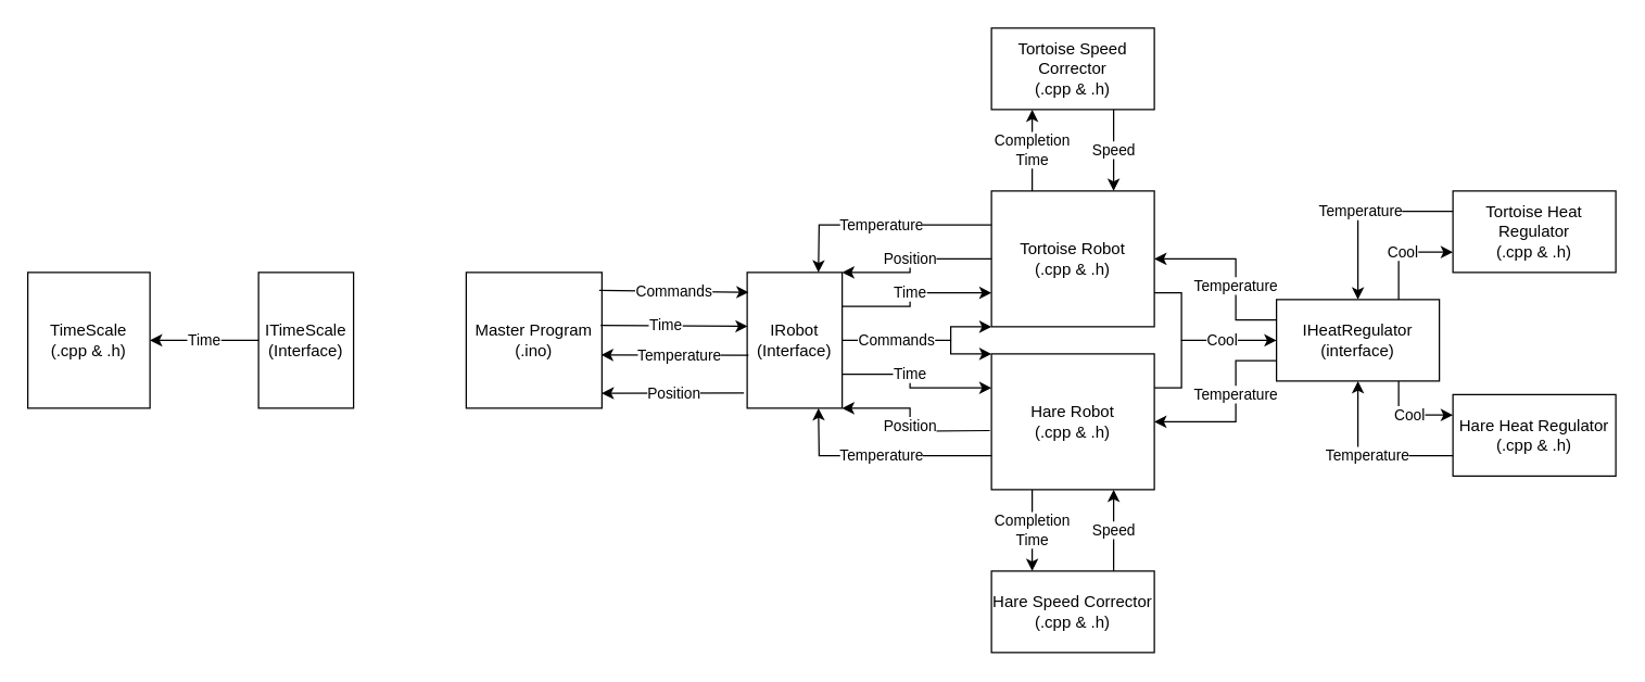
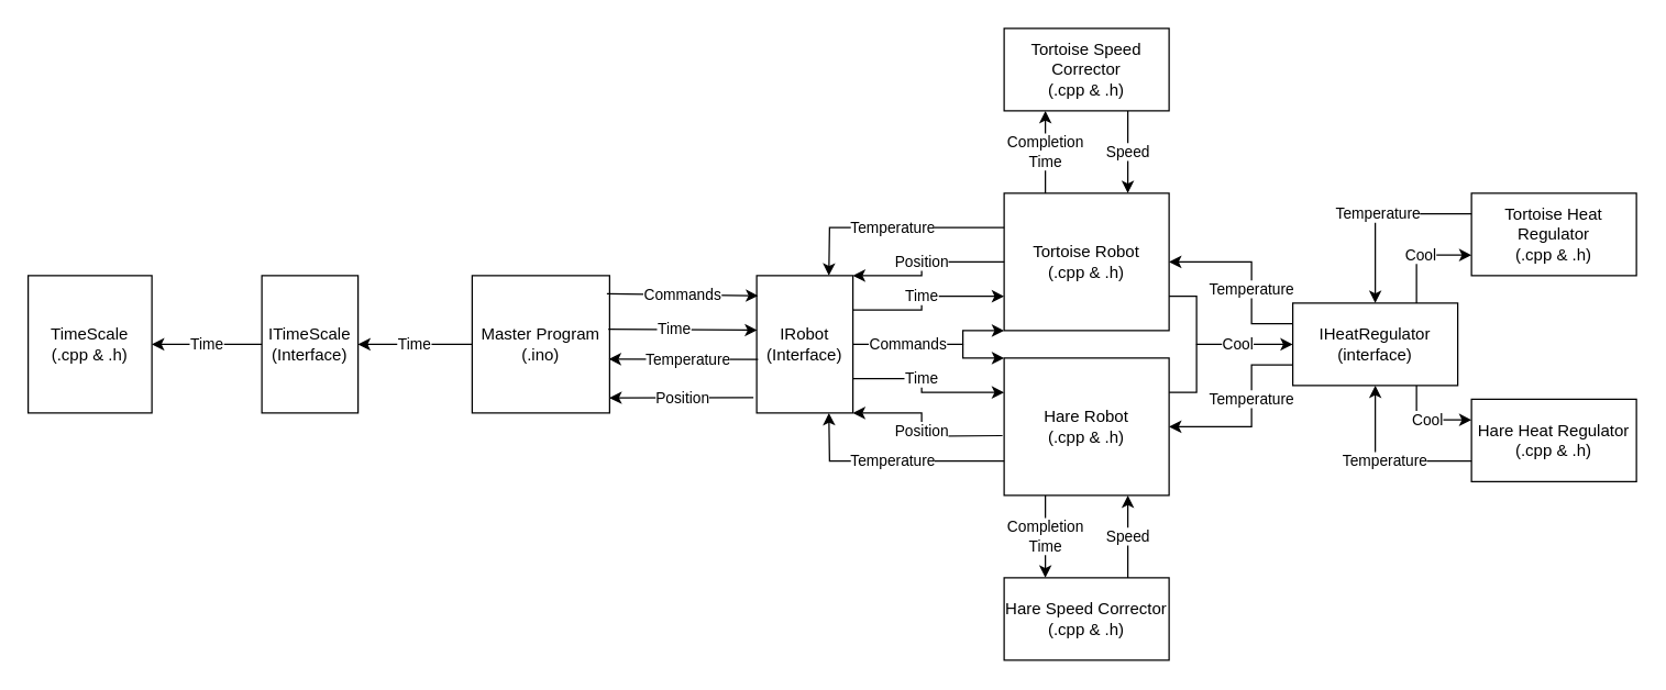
  <mxCell id="0" />
  <mxCell id="1" parent="0" />
  <mxCell id="2" value="Master Program (.ino)" style="whiteSpace=wrap;html=1;aspect=fixed;" parent="1" vertex="1"><mxGeometry x="343" y="200" width="100" height="100" as="geometry" /></mxCell>
  <mxCell id="3" value="Commands" style="edgeStyle=orthogonalEdgeStyle;rounded=0;orthogonalLoop=1;jettySize=auto;html=1;exitX=1;exitY=0.5;exitDx=0;exitDy=0;entryX=0;entryY=1;entryDx=0;entryDy=0;" parent="1" source="4" target="5" edge="1"><mxGeometry x="-0.333" relative="1" as="geometry"><Array as="points"><mxPoint x="700" y="250" /><mxPoint x="700" y="240" /></Array><mxPoint as="offset" /></mxGeometry></mxCell>
  <mxCell id="4" value="IRobot&lt;br&gt;(Interface)" style="rounded=0;whiteSpace=wrap;html=1;" parent="1" vertex="1"><mxGeometry x="550" y="200" width="70" height="100" as="geometry" /></mxCell>
  <mxCell id="5" value="Tortoise Robot&lt;br&gt;(.cpp &amp;amp; .h)" style="rounded=0;whiteSpace=wrap;html=1;" parent="1" vertex="1"><mxGeometry x="730" y="140" width="120" height="100" as="geometry" /></mxCell>
  <mxCell id="6" value="Hare Robot&lt;br&gt;(.cpp &amp;amp; .h)" style="rounded=0;whiteSpace=wrap;html=1;" parent="1" vertex="1"><mxGeometry x="730" y="260" width="120" height="100" as="geometry" /></mxCell>
  <mxCell id="7" value="IHeatRegulator&lt;br&gt;(interface)" style="rounded=0;whiteSpace=wrap;html=1;" parent="1" vertex="1"><mxGeometry x="940" y="220" width="120" height="60" as="geometry" /></mxCell>
  <mxCell id="8" value="Hare Heat Regulator&lt;br&gt;(.cpp &amp;amp; .h)" style="rounded=0;whiteSpace=wrap;html=1;" parent="1" vertex="1"><mxGeometry x="1070" y="290" width="120" height="60" as="geometry" /></mxCell>
  <mxCell id="9" value="Tortoise Heat Regulator&lt;br&gt;(.cpp &amp;amp; .h)" style="rounded=0;whiteSpace=wrap;html=1;" parent="1" vertex="1"><mxGeometry x="1070" y="140" width="120" height="60" as="geometry" /></mxCell>
  <mxCell id="10" value="Tortoise Speed Corrector&lt;br&gt;(.cpp &amp;amp; .h)" style="rounded=0;whiteSpace=wrap;html=1;" parent="1" vertex="1"><mxGeometry x="730" y="20" width="120" height="60" as="geometry" /></mxCell>
  <mxCell id="11" value="Hare Speed Corrector&lt;br&gt;(.cpp &amp;amp; .h)" style="rounded=0;whiteSpace=wrap;html=1;" parent="1" vertex="1"><mxGeometry x="730" y="420" width="120" height="60" as="geometry" /></mxCell>
  <mxCell id="12" value="ITimeScale&lt;br&gt;(Interface)" style="rounded=0;whiteSpace=wrap;html=1;" parent="1" vertex="1"><mxGeometry x="190" y="200" width="70" height="100" as="geometry" /></mxCell>
  <mxCell id="13" value="TimeScale&lt;br&gt;(.cpp &amp;amp; .h)" style="rounded=0;whiteSpace=wrap;html=1;" parent="1" vertex="1"><mxGeometry x="20" y="200" width="90" height="100" as="geometry" /></mxCell>
+ <mxCell id="14" value="Time" style="endArrow=classic;html=1;exitX=0;exitY=0.5;exitDx=0;exitDy=0;entryX=1;entryY=0.5;entryDx=0;entryDy=0;" parent="1" source="2" target="12" edge="1"><mxGeometry width="50" height="50" relative="1" as="geometry"><mxPoint x="20" y="550" as="sourcePoint" /><mxPoint x="300" y="240" as="targetPoint" /></mxGeometry></mxCell>
  <mxCell id="15" value="Time" style="endArrow=classic;html=1;entryX=1;entryY=0.5;entryDx=0;entryDy=0;exitX=0;exitY=0.5;exitDx=0;exitDy=0;" parent="1" source="12" target="13" edge="1"><mxGeometry width="50" height="50" relative="1" as="geometry"><mxPoint x="150" y="220" as="sourcePoint" /><mxPoint x="150" y="280" as="targetPoint" /></mxGeometry></mxCell>
  <mxCell id="16" value="Commands" style="endArrow=classic;html=1;entryX=0.015;entryY=0.146;entryDx=0;entryDy=0;exitX=0.98;exitY=0.132;exitDx=0;exitDy=0;exitPerimeter=0;entryPerimeter=0;" parent="1" source="2" target="4" edge="1"><mxGeometry width="50" height="50" relative="1" as="geometry"><mxPoint x="20" y="550" as="sourcePoint" /><mxPoint x="70" y="500" as="targetPoint" /></mxGeometry></mxCell>
  <mxCell id="17" value="Position" style="endArrow=classic;html=1;entryX=0.998;entryY=0.89;entryDx=0;entryDy=0;exitX=-0.034;exitY=0.887;exitDx=0;exitDy=0;entryPerimeter=0;exitPerimeter=0;" parent="1" source="4" target="2" edge="1"><mxGeometry width="50" height="50" relative="1" as="geometry"><mxPoint x="490" y="270" as="sourcePoint" /><mxPoint x="70" y="500" as="targetPoint" /></mxGeometry></mxCell>
  <mxCell id="18" value="Temperature" style="endArrow=classic;html=1;entryX=0.994;entryY=0.608;entryDx=0;entryDy=0;entryPerimeter=0;" parent="1" target="2" edge="1"><mxGeometry x="-0.061" width="50" height="50" relative="1" as="geometry"><mxPoint x="551" y="261" as="sourcePoint" /><mxPoint x="453" y="285" as="targetPoint" /><mxPoint as="offset" /></mxGeometry></mxCell>
  <mxCell id="19" value="" style="endArrow=classic;html=1;entryX=0;entryY=0;entryDx=0;entryDy=0;rounded=0;" parent="1" target="6" edge="1"><mxGeometry width="50" height="50" relative="1" as="geometry"><mxPoint x="700" y="250" as="sourcePoint" /><mxPoint x="740" y="300" as="targetPoint" /><Array as="points"><mxPoint x="700" y="260" /></Array></mxGeometry></mxCell>
  <mxCell id="20" value="Completion&lt;br&gt;Time" style="endArrow=classic;html=1;entryX=0.25;entryY=0;entryDx=0;entryDy=0;exitX=0.25;exitY=1;exitDx=0;exitDy=0;" parent="1" source="6" target="11" edge="1"><mxGeometry width="50" height="50" relative="1" as="geometry"><mxPoint x="350" y="550" as="sourcePoint" /><mxPoint x="400" y="500" as="targetPoint" /></mxGeometry></mxCell>
  <mxCell id="21" value="Speed" style="endArrow=classic;html=1;entryX=0.75;entryY=1;entryDx=0;entryDy=0;exitX=0.75;exitY=0;exitDx=0;exitDy=0;" parent="1" source="11" target="6" edge="1"><mxGeometry width="50" height="50" relative="1" as="geometry"><mxPoint x="350" y="550" as="sourcePoint" /><mxPoint x="400" y="500" as="targetPoint" /></mxGeometry></mxCell>
  <mxCell id="22" value="Completion&lt;br&gt;Time" style="endArrow=classic;html=1;entryX=0.25;entryY=1;entryDx=0;entryDy=0;exitX=0.25;exitY=0;exitDx=0;exitDy=0;" parent="1" source="5" target="10" edge="1"><mxGeometry width="50" height="50" relative="1" as="geometry"><mxPoint x="710" y="120" as="sourcePoint" /><mxPoint x="745" y="240" as="targetPoint" /><Array as="points"><mxPoint x="760" y="110" /></Array></mxGeometry></mxCell>
  <mxCell id="23" value="Speed" style="endArrow=classic;html=1;entryX=0.75;entryY=0;entryDx=0;entryDy=0;exitX=0.75;exitY=1;exitDx=0;exitDy=0;" parent="1" source="10" target="5" edge="1"><mxGeometry width="50" height="50" relative="1" as="geometry"><mxPoint x="857.5" y="260" as="sourcePoint" /><mxPoint x="850" y="200" as="targetPoint" /></mxGeometry></mxCell>
  <mxCell id="24" value="Cool" style="endArrow=classic;html=1;entryX=0;entryY=0.5;entryDx=0;entryDy=0;exitX=1;exitY=0.75;exitDx=0;exitDy=0;rounded=0;" parent="1" source="5" target="7" edge="1"><mxGeometry x="0.36" width="50" height="50" relative="1" as="geometry"><mxPoint x="890" y="250" as="sourcePoint" /><mxPoint x="910" y="300" as="targetPoint" /><Array as="points"><mxPoint x="870" y="215" /><mxPoint x="870" y="250" /></Array><mxPoint as="offset" /></mxGeometry></mxCell>
  <mxCell id="25" value="" style="endArrow=none;html=1;exitX=1;exitY=0.25;exitDx=0;exitDy=0;strokeColor=#000000;rounded=0;" parent="1" source="6" edge="1"><mxGeometry width="50" height="50" relative="1" as="geometry"><mxPoint x="850" y="320" as="sourcePoint" /><mxPoint x="870" y="250" as="targetPoint" /><Array as="points"><mxPoint x="870" y="285" /></Array></mxGeometry></mxCell>
  <mxCell id="26" value="Temperature" style="endArrow=classic;html=1;strokeColor=#000000;exitX=0;exitY=0.75;exitDx=0;exitDy=0;entryX=1;entryY=0.5;entryDx=0;entryDy=0;rounded=0;" parent="1" source="7" target="6" edge="1"><mxGeometry x="-0.185" width="50" height="50" relative="1" as="geometry"><mxPoint x="900" y="300" as="sourcePoint" /><mxPoint x="920" y="340" as="targetPoint" /><Array as="points"><mxPoint x="910" y="265" /><mxPoint x="910" y="310" /></Array><mxPoint as="offset" /></mxGeometry></mxCell>
  <mxCell id="27" value="Temperature" style="endArrow=classic;html=1;strokeColor=#000000;exitX=0;exitY=0.25;exitDx=0;exitDy=0;entryX=1;entryY=0.5;entryDx=0;entryDy=0;rounded=0;" parent="1" source="7" target="5" edge="1"><mxGeometry x="-0.185" width="50" height="50" relative="1" as="geometry"><mxPoint x="970" y="120" as="sourcePoint" /><mxPoint x="880" y="165" as="targetPoint" /><Array as="points"><mxPoint x="910" y="235" /><mxPoint x="910" y="190" /></Array><mxPoint as="offset" /></mxGeometry></mxCell>
  <mxCell id="28" value="Time" style="endArrow=classic;html=1;entryX=0.005;entryY=0.397;entryDx=0;entryDy=0;exitX=0.991;exitY=0.39;exitDx=0;exitDy=0;exitPerimeter=0;entryPerimeter=0;" parent="1" source="2" target="4" edge="1"><mxGeometry x="-0.115" width="50" height="50" relative="1" as="geometry"><mxPoint x="451" y="223.2" as="sourcePoint" /><mxPoint x="561.05" y="224.6" as="targetPoint" /><mxPoint as="offset" /></mxGeometry></mxCell>
  <mxCell id="29" value="Cool" style="endArrow=classic;html=1;strokeColor=#000000;entryX=0;entryY=0.25;entryDx=0;entryDy=0;exitX=0.75;exitY=1;exitDx=0;exitDy=0;rounded=0;" parent="1" source="7" target="8" edge="1"><mxGeometry width="50" height="50" relative="1" as="geometry"><mxPoint x="940" y="340" as="sourcePoint" /><mxPoint x="1030" y="320" as="targetPoint" /><Array as="points"><mxPoint x="1030" y="305" /></Array></mxGeometry></mxCell>
  <mxCell id="30" value="Cool" style="endArrow=classic;html=1;strokeColor=#000000;entryX=0;entryY=0.75;entryDx=0;entryDy=0;exitX=0.75;exitY=0;exitDx=0;exitDy=0;rounded=0;" parent="1" source="7" target="9" edge="1"><mxGeometry width="50" height="50" relative="1" as="geometry"><mxPoint x="975" y="190" as="sourcePoint" /><mxPoint x="1030" y="160" as="targetPoint" /><Array as="points"><mxPoint x="1030" y="185" /></Array></mxGeometry></mxCell>
  <mxCell id="31" value="Temperature" style="endArrow=classic;html=1;strokeColor=#000000;exitX=0;exitY=0.75;exitDx=0;exitDy=0;entryX=0.5;entryY=1;entryDx=0;entryDy=0;rounded=0;" parent="1" source="8" target="7" edge="1"><mxGeometry width="50" height="50" relative="1" as="geometry"><mxPoint x="1000" y="460" as="sourcePoint" /><mxPoint x="990" y="290" as="targetPoint" /><Array as="points"><mxPoint x="1000" y="335" /></Array></mxGeometry></mxCell>
  <mxCell id="32" value="Temperature" style="endArrow=classic;html=1;strokeColor=#000000;exitX=0;exitY=0.25;exitDx=0;exitDy=0;entryX=0.5;entryY=0;entryDx=0;entryDy=0;rounded=0;" parent="1" source="9" target="7" edge="1"><mxGeometry width="50" height="50" relative="1" as="geometry"><mxPoint x="1035" y="175" as="sourcePoint" /><mxPoint x="965" y="120" as="targetPoint" /><Array as="points"><mxPoint x="1000" y="155" /></Array></mxGeometry></mxCell>
  <mxCell id="33" value="Time" style="endArrow=classic;html=1;strokeColor=#000000;entryX=0;entryY=0.25;entryDx=0;entryDy=0;exitX=1;exitY=0.75;exitDx=0;exitDy=0;rounded=0;" parent="1" source="4" target="6" edge="1"><mxGeometry x="-0.167" width="50" height="50" relative="1" as="geometry"><mxPoint x="600" y="340" as="sourcePoint" /><mxPoint x="670" y="350" as="targetPoint" /><Array as="points"><mxPoint x="670" y="275" /><mxPoint x="670" y="285" /></Array><mxPoint as="offset" /></mxGeometry></mxCell>
  <mxCell id="34" value="Time" style="endArrow=classic;html=1;strokeColor=#000000;entryX=0;entryY=0.75;entryDx=0;entryDy=0;exitX=1;exitY=0.25;exitDx=0;exitDy=0;rounded=0;" parent="1" source="4" target="5" edge="1"><mxGeometry width="50" height="50" relative="1" as="geometry"><mxPoint x="610" y="130" as="sourcePoint" /><mxPoint x="660" y="80" as="targetPoint" /><Array as="points"><mxPoint x="670" y="225" /><mxPoint x="670" y="215" /></Array></mxGeometry></mxCell>
  <mxCell id="35" value="Position" style="endArrow=classic;html=1;strokeColor=#000000;entryX=1;entryY=1;entryDx=0;entryDy=0;exitX=-0.01;exitY=0.565;exitDx=0;exitDy=0;exitPerimeter=0;rounded=0;" parent="1" source="6" target="4" edge="1"><mxGeometry width="50" height="50" relative="1" as="geometry"><mxPoint x="520" y="430" as="sourcePoint" /><mxPoint x="590" y="380" as="targetPoint" /><Array as="points"><mxPoint x="670" y="317" /><mxPoint x="670" y="300" /></Array></mxGeometry></mxCell>
  <mxCell id="36" value="Position" style="endArrow=classic;html=1;strokeColor=#000000;entryX=1;entryY=0;entryDx=0;entryDy=0;exitX=0;exitY=0.5;exitDx=0;exitDy=0;rounded=0;" parent="1" source="5" target="4" edge="1"><mxGeometry width="50" height="50" relative="1" as="geometry"><mxPoint x="708.8" y="178" as="sourcePoint" /><mxPoint x="600" y="161.5" as="targetPoint" /><Array as="points"><mxPoint x="670" y="190" /><mxPoint x="670" y="200" /></Array></mxGeometry></mxCell>
  <mxCell id="37" value="Temperature" style="endArrow=classic;html=1;strokeColor=#000000;entryX=0.75;entryY=1;entryDx=0;entryDy=0;exitX=0;exitY=0.75;exitDx=0;exitDy=0;rounded=0;" parent="1" source="6" target="4" edge="1"><mxGeometry width="50" height="50" relative="1" as="geometry"><mxPoint x="670" y="380" as="sourcePoint" /><mxPoint x="590" y="360" as="targetPoint" /><Array as="points"><mxPoint x="603" y="335" /></Array></mxGeometry></mxCell>
  <mxCell id="38" value="Temperature" style="endArrow=classic;html=1;strokeColor=#000000;exitX=0;exitY=0.25;exitDx=0;exitDy=0;rounded=0;entryX=0.75;entryY=0;entryDx=0;entryDy=0;" parent="1" source="5" target="4" edge="1"><mxGeometry width="50" height="50" relative="1" as="geometry"><mxPoint x="717.5" y="148" as="sourcePoint" /><mxPoint x="590" y="190" as="targetPoint" /><Array as="points"><mxPoint x="603" y="165" /></Array></mxGeometry></mxCell>
